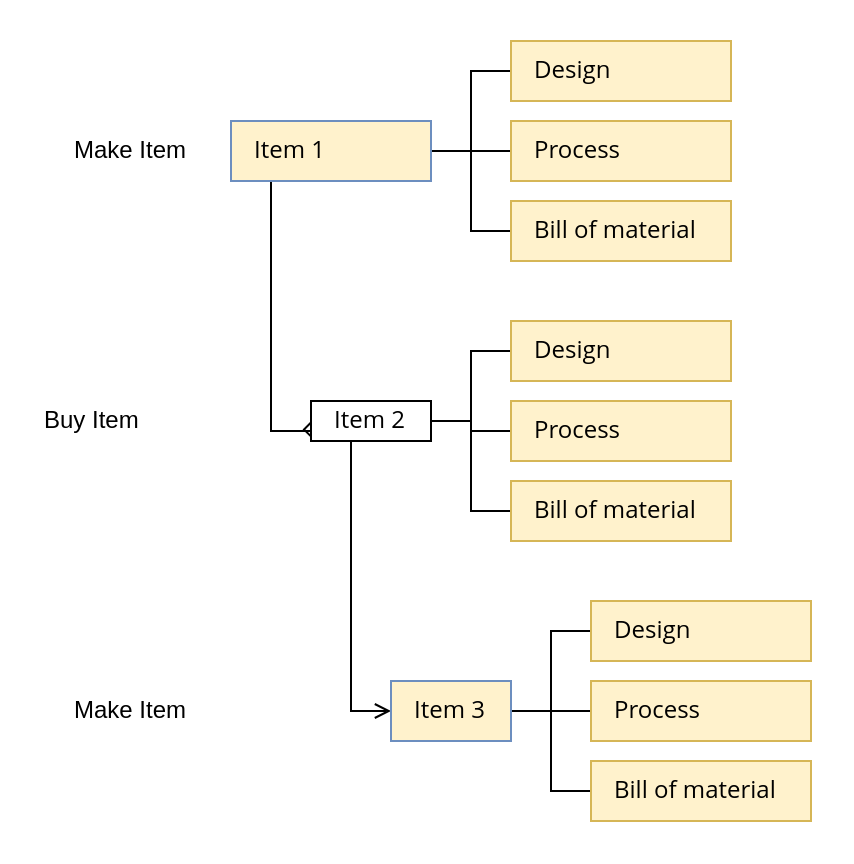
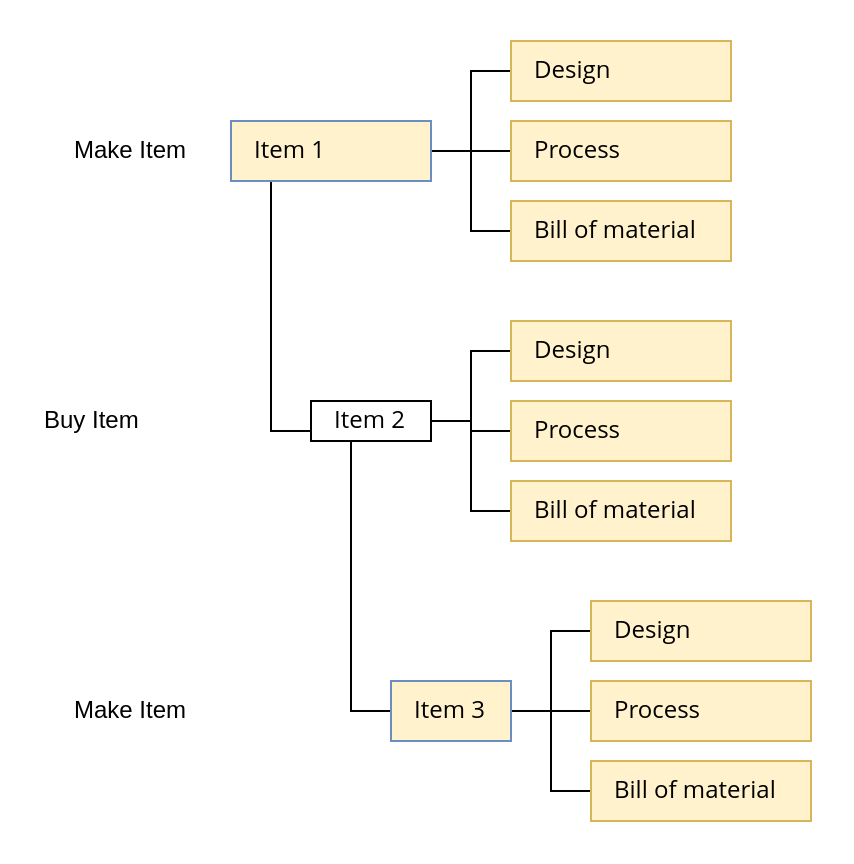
  <mxCell id="0" />
  <mxCell id="1" parent="0" />
  <mxCell id="2" value="" style="edgeStyle=orthogonalEdgeStyle;rounded=0;orthogonalLoop=1;jettySize=auto;html=1;entryX=0;entryY=0.5;entryDx=0;entryDy=0;endArrow=none;endFill=0;" edge="1" parent="1" source="6" target="7"><mxGeometry relative="1" as="geometry" /></mxCell>
  <mxCell id="3" value="" style="edgeStyle=orthogonalEdgeStyle;rounded=0;orthogonalLoop=1;jettySize=auto;html=1;endArrow=none;endFill=0;entryX=0;entryY=0.5;entryDx=0;entryDy=0;" edge="1" parent="1" source="6" target="9"><mxGeometry relative="1" as="geometry" /></mxCell>
  <mxCell id="4" value="" style="edgeStyle=orthogonalEdgeStyle;rounded=0;orthogonalLoop=1;jettySize=auto;html=1;endArrow=none;endFill=0;entryX=0;entryY=0.5;entryDx=0;entryDy=0;" edge="1" parent="1" source="6" target="8"><mxGeometry relative="1" as="geometry" /></mxCell>
- <mxCell id="5" value="" style="edgeStyle=orthogonalEdgeStyle;rounded=0;orthogonalLoop=1;jettySize=auto;html=1;endArrow=diamond;endFill=0;entryX=0;entryY=0.5;entryDx=0;entryDy=0;" edge="1" parent="1" source="6" target="15"><mxGeometry relative="1" as="geometry"><Array as="points"><mxPoint x="135" y="215" /></Array></mxGeometry></mxCell>
+ <mxCell id="5" value="" style="edgeStyle=orthogonalEdgeStyle;rounded=0;orthogonalLoop=1;jettySize=auto;html=1;endArrow=none;endFill=0;entryX=0;entryY=0.5;entryDx=0;entryDy=0;" edge="1" parent="1" source="6" target="15"><mxGeometry relative="1" as="geometry"><Array as="points"><mxPoint x="135" y="215" /></Array></mxGeometry></mxCell>
  <mxCell id="6" value="&lt;font face=&quot;Open Sans&quot;&gt;Item 1&lt;/font&gt;" style="rounded=0;whiteSpace=wrap;html=1;fillColor=#fff2cc;strokeColor=#6c8ebf;align=left;spacingLeft=10;" vertex="1" parent="1"><mxGeometry x="115" y="60" width="100" height="30" as="geometry" /></mxCell>
  <mxCell id="7" value="&lt;font face=&quot;Open Sans&quot;&gt;Design&lt;/font&gt;" style="rounded=0;whiteSpace=wrap;html=1;fillColor=#fff2cc;strokeColor=#d6b656;align=left;spacingLeft=10;" vertex="1" parent="1"><mxGeometry x="255" y="20" width="110" height="30" as="geometry" /></mxCell>
  <mxCell id="8" value="&lt;font face=&quot;Open Sans&quot;&gt;Process&lt;/font&gt;" style="rounded=0;whiteSpace=wrap;html=1;fillColor=#fff2cc;strokeColor=#d6b656;align=left;spacingLeft=10;" vertex="1" parent="1"><mxGeometry x="255" y="60" width="110" height="30" as="geometry" /></mxCell>
  <mxCell id="9" value="&lt;font face=&quot;Open Sans&quot;&gt;Bill of material&lt;/font&gt;" style="rounded=0;whiteSpace=wrap;html=1;fillColor=#fff2cc;strokeColor=#d6b656;align=left;spacingLeft=10;" vertex="1" parent="1"><mxGeometry x="255" y="100" width="110" height="30" as="geometry" /></mxCell>
  <mxCell id="10" value="Make Item" style="text;html=1;strokeColor=none;fillColor=none;align=left;verticalAlign=middle;whiteSpace=wrap;rounded=0;" vertex="1" parent="1"><mxGeometry x="35" y="60" width="70" height="30" as="geometry" /></mxCell>
  <mxCell id="11" value="" style="edgeStyle=orthogonalEdgeStyle;rounded=0;orthogonalLoop=1;jettySize=auto;html=1;entryX=0;entryY=0.5;entryDx=0;entryDy=0;endArrow=none;endFill=0;" edge="1" source="15" target="16" parent="1"><mxGeometry relative="1" as="geometry" /></mxCell>
  <mxCell id="12" value="" style="edgeStyle=orthogonalEdgeStyle;rounded=0;orthogonalLoop=1;jettySize=auto;html=1;endArrow=none;endFill=0;entryX=0;entryY=0.5;entryDx=0;entryDy=0;" edge="1" source="15" target="18" parent="1"><mxGeometry relative="1" as="geometry" /></mxCell>
  <mxCell id="13" value="" style="edgeStyle=orthogonalEdgeStyle;rounded=0;orthogonalLoop=1;jettySize=auto;html=1;endArrow=none;endFill=0;entryX=0;entryY=0.5;entryDx=0;entryDy=0;" edge="1" source="15" target="17" parent="1"><mxGeometry relative="1" as="geometry" /></mxCell>
- <mxCell id="14" value="" style="edgeStyle=orthogonalEdgeStyle;rounded=0;orthogonalLoop=1;jettySize=auto;html=1;endArrow=open;endFill=0;entryX=0;entryY=0.5;entryDx=0;entryDy=0;" edge="1" parent="1" source="15" target="23"><mxGeometry relative="1" as="geometry"><Array as="points"><mxPoint x="175" y="355" /></Array></mxGeometry></mxCell>
+ <mxCell id="14" value="" style="edgeStyle=orthogonalEdgeStyle;rounded=0;orthogonalLoop=1;jettySize=auto;html=1;endArrow=none;endFill=0;entryX=0;entryY=0.5;entryDx=0;entryDy=0;" edge="1" parent="1" source="15" target="23"><mxGeometry relative="1" as="geometry"><Array as="points"><mxPoint x="175" y="355" /></Array></mxGeometry></mxCell>
  <mxCell id="15" value="&lt;font face=&quot;Open Sans&quot;&gt;Item 2&lt;/font&gt;" style="rounded=0;whiteSpace=wrap;html=1;spacingLeft=10;align=left;" vertex="1" parent="1"><mxGeometry x="155" y="200" width="60" height="20" as="geometry" /></mxCell>
  <mxCell id="16" value="&lt;font face=&quot;Open Sans&quot;&gt;Design&lt;/font&gt;" style="rounded=0;whiteSpace=wrap;html=1;fillColor=#fff2cc;strokeColor=#d6b656;align=left;spacingLeft=10;" vertex="1" parent="1"><mxGeometry x="255" y="160" width="110" height="30" as="geometry" /></mxCell>
  <mxCell id="17" value="&lt;font face=&quot;Open Sans&quot;&gt;Process&lt;/font&gt;" style="rounded=0;whiteSpace=wrap;html=1;fillColor=#fff2cc;strokeColor=#d6b656;align=left;spacingLeft=10;" vertex="1" parent="1"><mxGeometry x="255" y="200" width="110" height="30" as="geometry" /></mxCell>
  <mxCell id="18" value="&lt;font face=&quot;Open Sans&quot;&gt;Bill of material&lt;/font&gt;" style="rounded=0;whiteSpace=wrap;html=1;fillColor=#fff2cc;strokeColor=#d6b656;align=left;spacingLeft=10;" vertex="1" parent="1"><mxGeometry x="255" y="240" width="110" height="30" as="geometry" /></mxCell>
  <mxCell id="19" value="Buy Item" style="text;html=1;strokeColor=none;fillColor=none;align=left;verticalAlign=middle;whiteSpace=wrap;rounded=0;" vertex="1" parent="1"><mxGeometry x="20" y="195" width="80" height="30" as="geometry" /></mxCell>
  <mxCell id="20" value="" style="edgeStyle=orthogonalEdgeStyle;rounded=0;orthogonalLoop=1;jettySize=auto;html=1;entryX=0;entryY=0.5;entryDx=0;entryDy=0;endArrow=none;endFill=0;" edge="1" source="23" target="24" parent="1"><mxGeometry relative="1" as="geometry" /></mxCell>
  <mxCell id="21" value="" style="edgeStyle=orthogonalEdgeStyle;rounded=0;orthogonalLoop=1;jettySize=auto;html=1;endArrow=none;endFill=0;entryX=0;entryY=0.5;entryDx=0;entryDy=0;" edge="1" source="23" target="26" parent="1"><mxGeometry relative="1" as="geometry" /></mxCell>
  <mxCell id="22" value="" style="edgeStyle=orthogonalEdgeStyle;rounded=0;orthogonalLoop=1;jettySize=auto;html=1;endArrow=none;endFill=0;entryX=0;entryY=0.5;entryDx=0;entryDy=0;" edge="1" source="23" target="25" parent="1"><mxGeometry relative="1" as="geometry" /></mxCell>
  <mxCell id="23" value="&lt;font face=&quot;Open Sans&quot;&gt;Item 3&lt;/font&gt;" style="rounded=0;whiteSpace=wrap;html=1;align=left;spacingLeft=10;fillColor=#fff2cc;strokeColor=#6c8ebf;" vertex="1" parent="1"><mxGeometry x="195" y="340" width="60" height="30" as="geometry" /></mxCell>
  <mxCell id="24" value="&lt;font face=&quot;Open Sans&quot;&gt;Design&lt;/font&gt;" style="rounded=0;whiteSpace=wrap;html=1;fillColor=#fff2cc;strokeColor=#d6b656;align=left;spacingLeft=10;" vertex="1" parent="1"><mxGeometry x="295" y="300" width="110" height="30" as="geometry" /></mxCell>
  <mxCell id="25" value="&lt;font face=&quot;Open Sans&quot;&gt;Process&lt;/font&gt;" style="rounded=0;whiteSpace=wrap;html=1;fillColor=#fff2cc;strokeColor=#d6b656;align=left;spacingLeft=10;" vertex="1" parent="1"><mxGeometry x="295" y="340" width="110" height="30" as="geometry" /></mxCell>
  <mxCell id="26" value="&lt;font face=&quot;Open Sans&quot;&gt;Bill of material&lt;/font&gt;" style="rounded=0;whiteSpace=wrap;html=1;fillColor=#fff2cc;strokeColor=#d6b656;align=left;spacingLeft=10;" vertex="1" parent="1"><mxGeometry x="295" y="380" width="110" height="30" as="geometry" /></mxCell>
  <mxCell id="27" value="Make Item" style="text;html=1;strokeColor=none;fillColor=none;align=left;verticalAlign=middle;whiteSpace=wrap;rounded=0;" vertex="1" parent="1"><mxGeometry x="35" y="340" width="80" height="30" as="geometry" /></mxCell>
